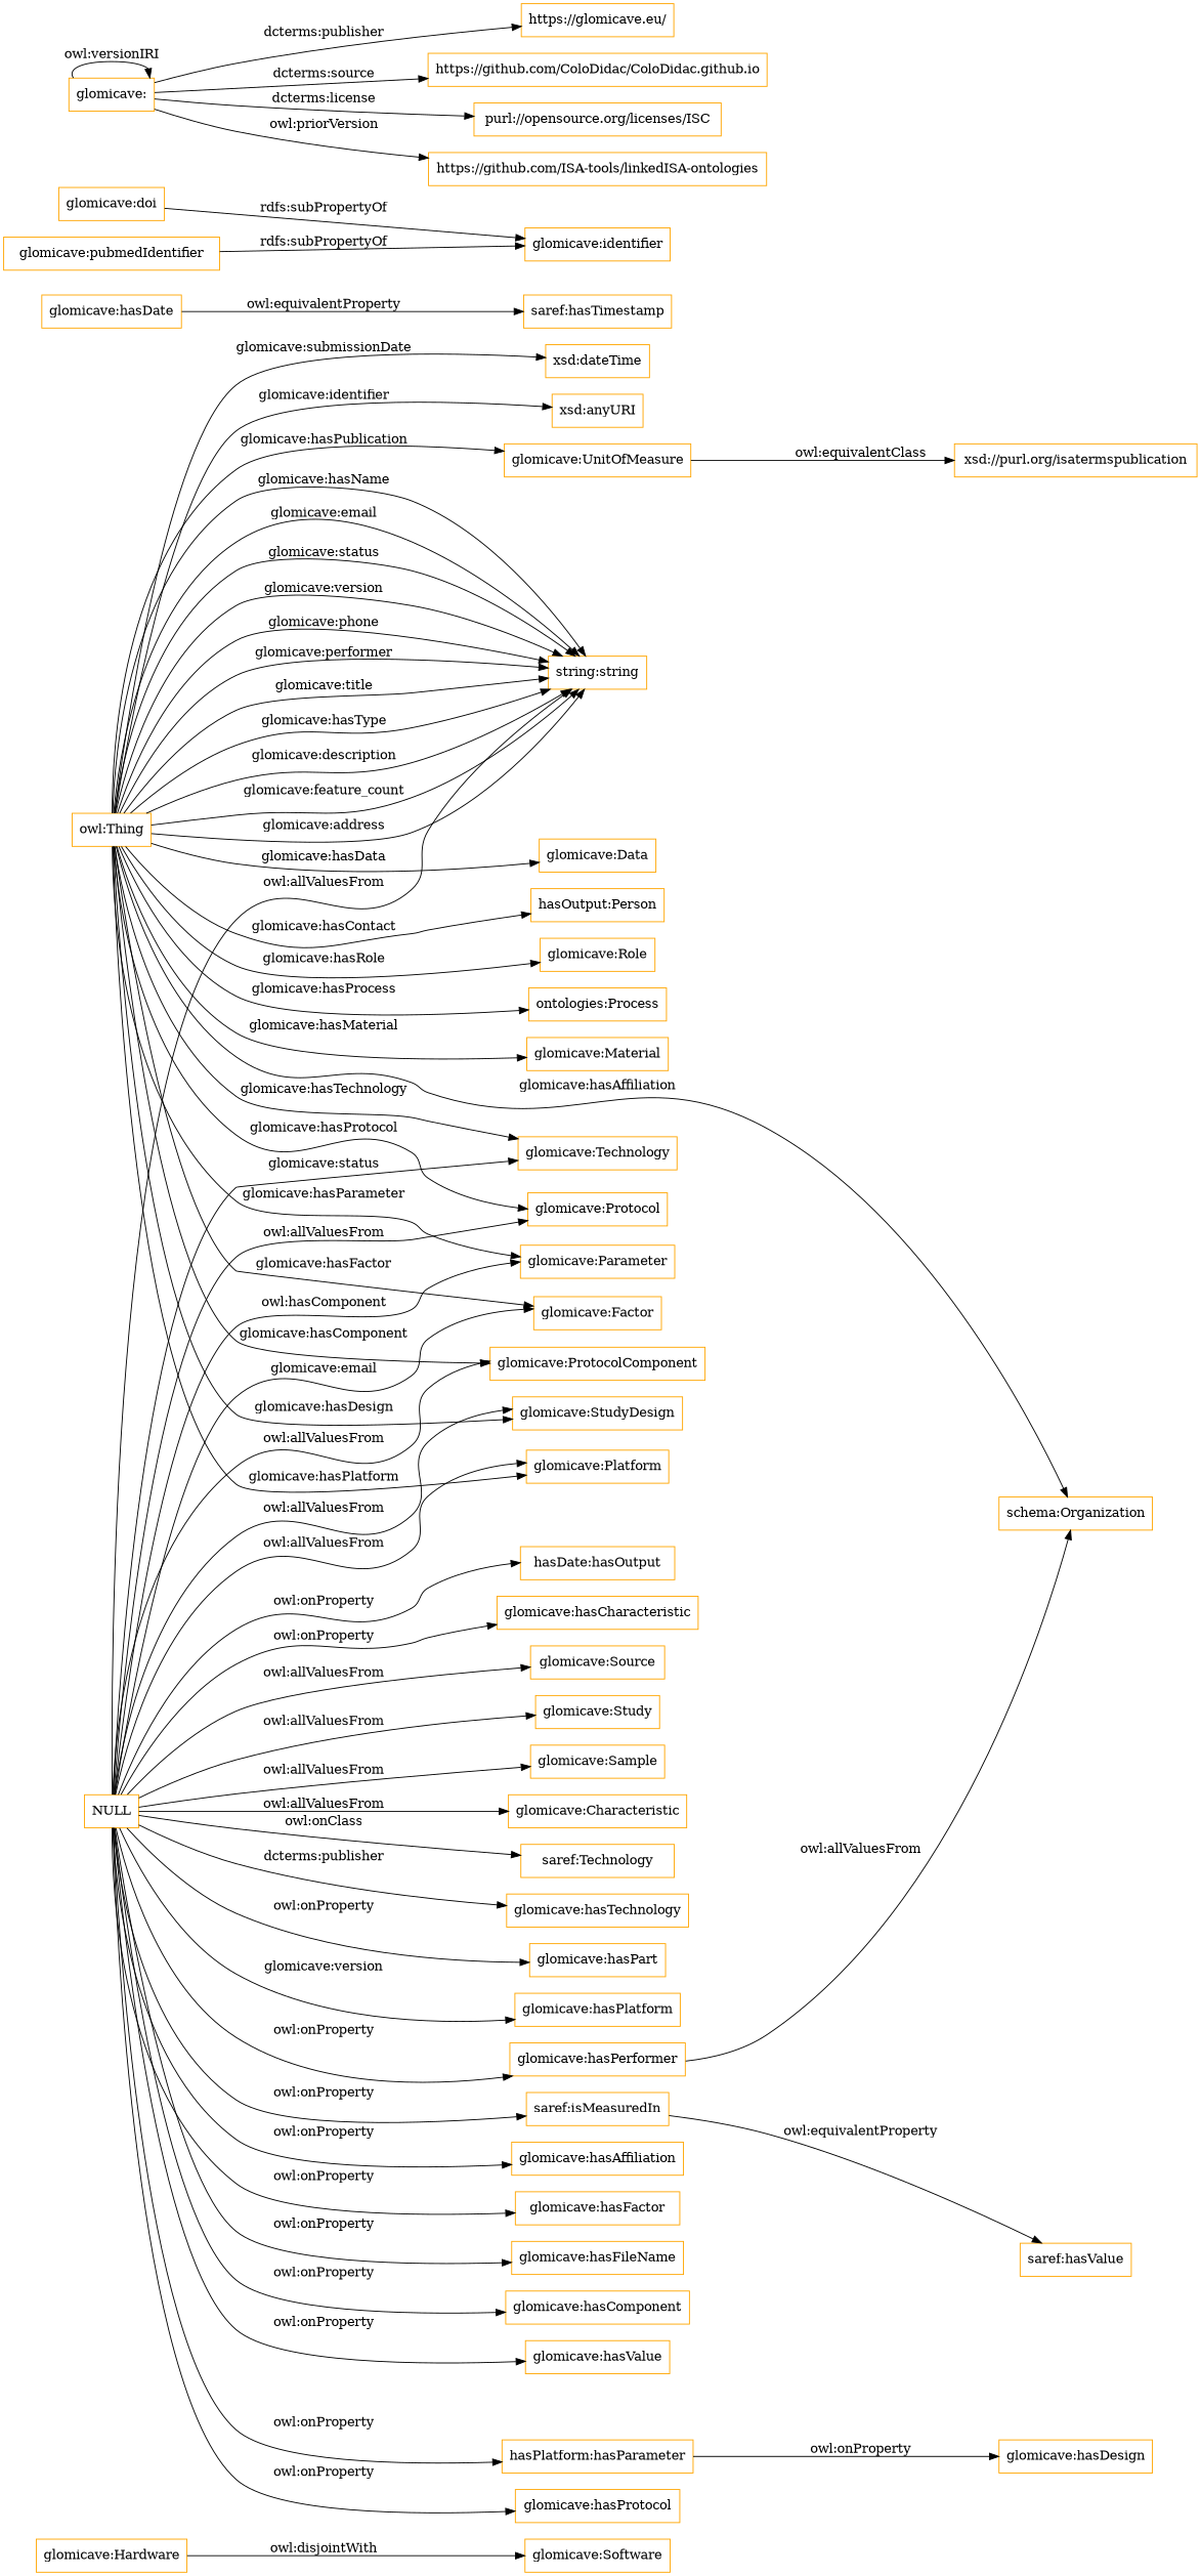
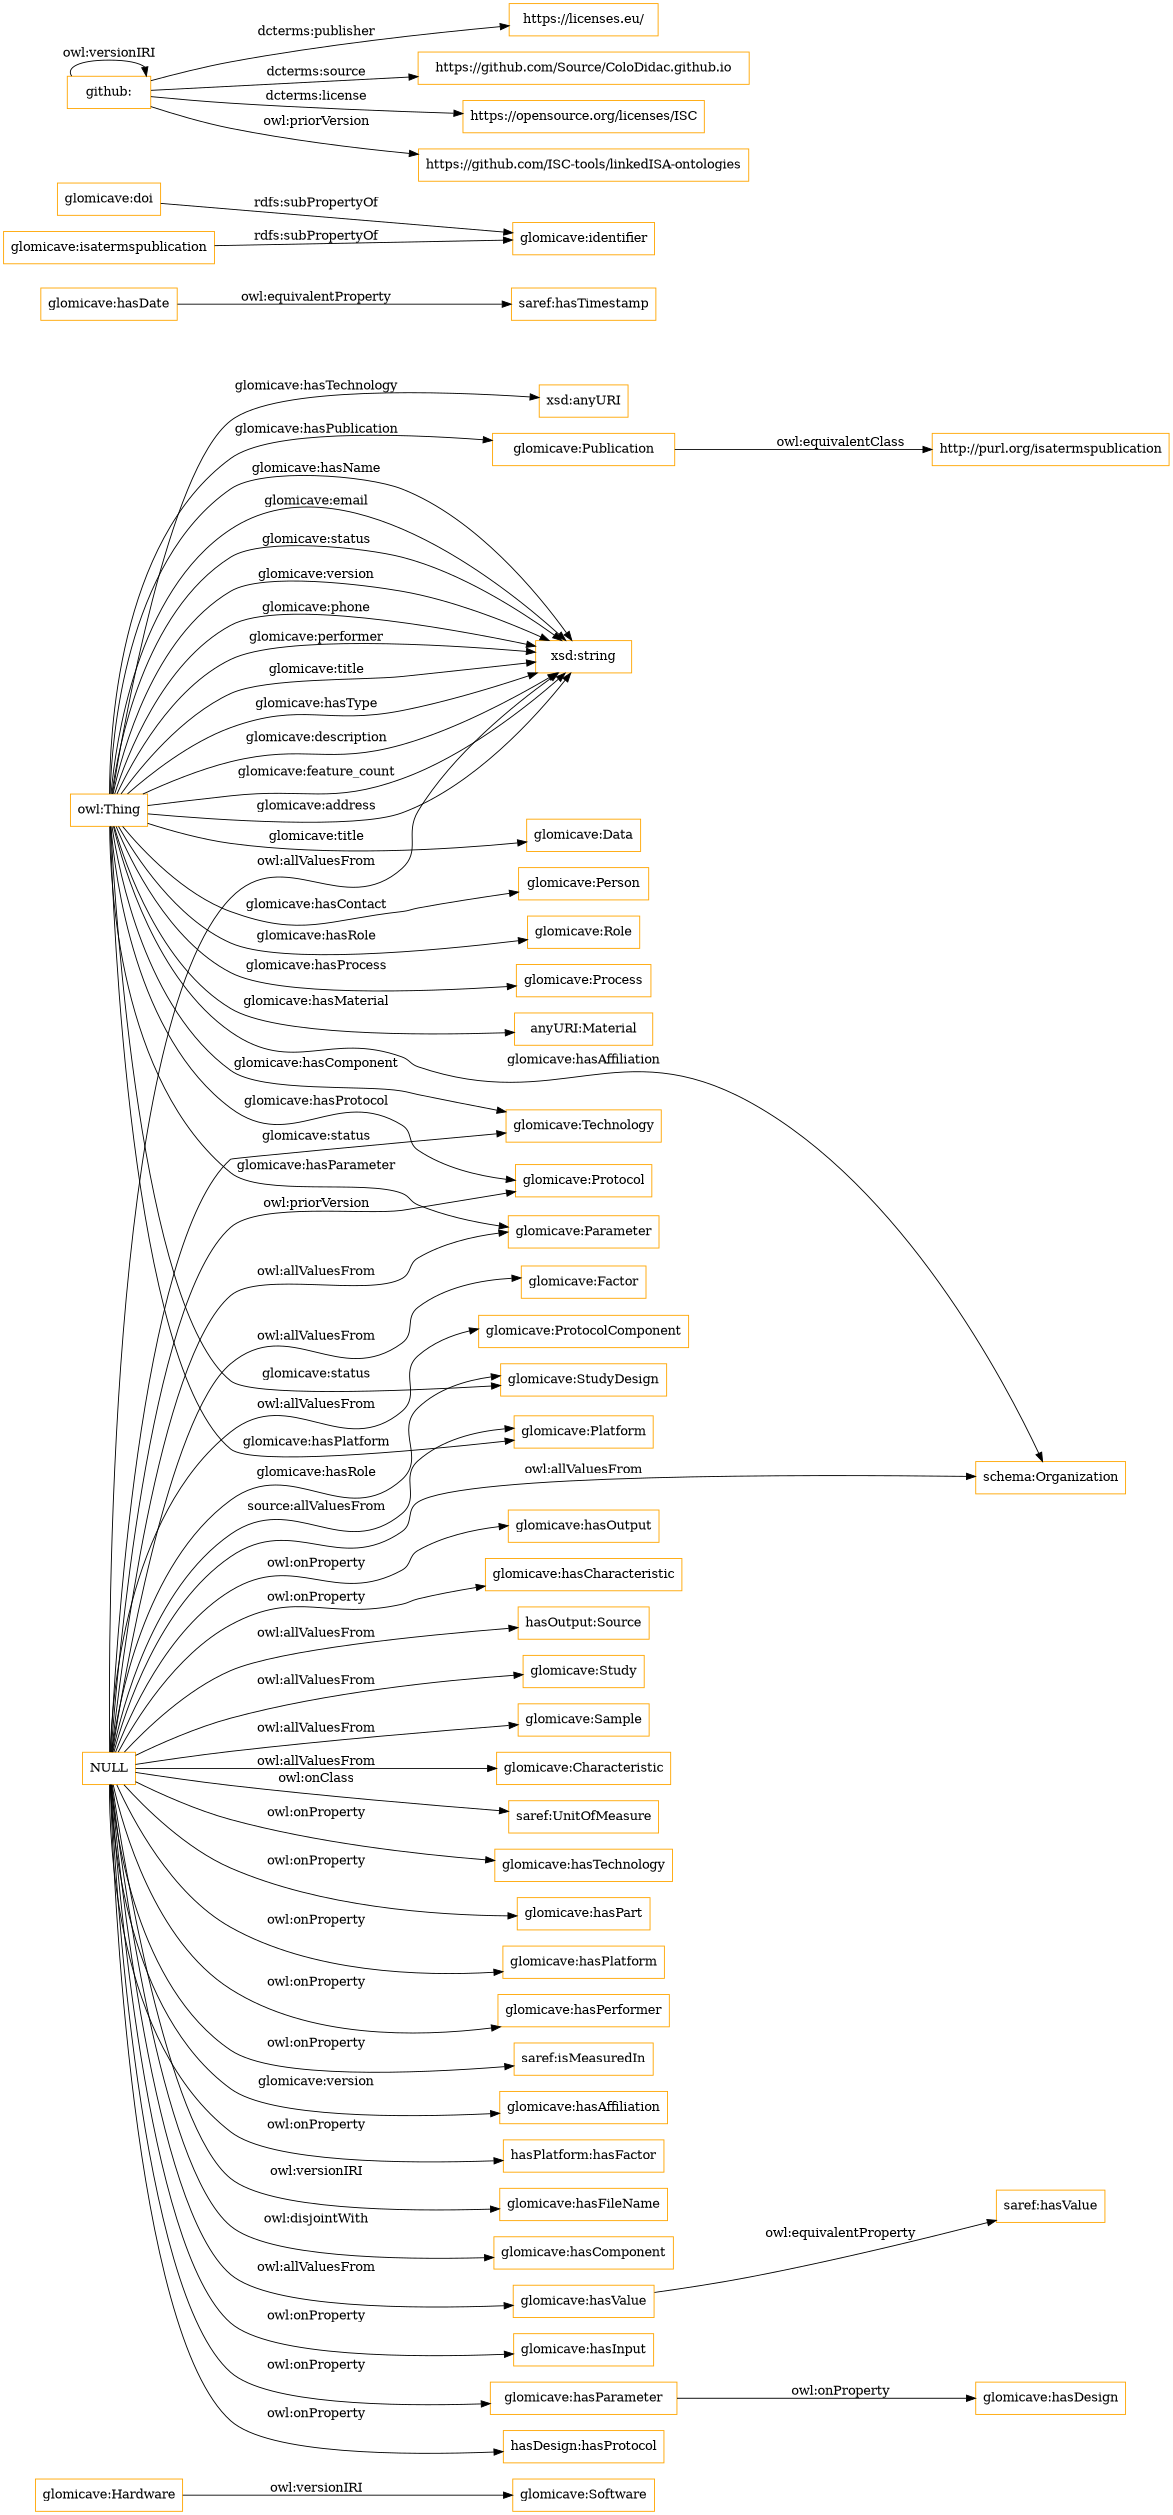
  digraph {
    rankdir=LR
    node [color=orange shape=rectangle]
    "glomicave:Hardware"
    "glomicave:Software"
-   "glomicave:Publication" [label="glomicave:UnitOfMeasure"]
-   "http://purl.org/isatermspublication" [label="xsd://purl.org/isatermspublication"]
+   "glomicave:Publication"
+   "http://purl.org/isatermspublication"
    NULL
    "glomicave:Technology"
    "schema:Organization"
    "glomicave:Protocol"
    "glomicave:ProtocolComponent"
    "glomicave:StudyDesign"
-   "glomicave:Source"
+   "glomicave:Source" [label="hasOutput:Source"]
    "glomicave:Platform"
    "glomicave:Study"
    "glomicave:Sample"
    "glomicave:Characteristic"
    "glomicave:Parameter"
-   "saref:UnitOfMeasure" [label="saref:Technology"]
+   "saref:UnitOfMeasure"
    "glomicave:Factor"
    "glomicave:hasTechnology"
    "glomicave:hasPart"
    "glomicave:hasPlatform"
    "glomicave:hasValue"
    "saref:isMeasuredIn"
    "glomicave:hasAffiliation"
-   "glomicave:hasFactor"
+   "glomicave:hasFactor" [label="hasPlatform:hasFactor"]
    "glomicave:hasFileName"
    "glomicave:hasComponent"
-   "glomicave:hasParameter" [label="hasPlatform:hasParameter"]
+   "glomicave:hasParameter"
+   "glomicave:hasInput"
    "glomicave:hasPerformer"
-   "glomicave:hasProtocol"
-   "glomicave:hasOutput" [label="hasDate:hasOutput"]
-   "xsd:string" [label="string:string"]
+   "glomicave:hasProtocol" [label="hasDesign:hasProtocol"]
+   "glomicave:hasOutput"
+   "xsd:string"
    "glomicave:hasCharacteristic"
    "saref:hasValue"
    "glomicave:hasDesign"
    "glomicave:hasDate"
    "saref:hasTimestamp"
    "glomicave:doi"
    "glomicave:identifier"
-   "glomicave:"
-   "https://glomicave.eu/"
-   "https://github.com/ColoDidac/ColoDidac.github.io"
-   "https://opensource.org/licenses/ISC" [label="purl://opensource.org/licenses/ISC"]
-   "https://github.com/ISA-tools/linkedISA-ontologies"
-   "glomicave:pubmedIdentifier"
+   "glomicave:" [label="github:"]
+   "https://glomicave.eu/" [label="https://licenses.eu/"]
+   "https://github.com/ColoDidac/ColoDidac.github.io" [label="https://github.com/Source/ColoDidac.github.io"]
+   "https://opensource.org/licenses/ISC"
+   "https://github.com/ISA-tools/linkedISA-ontologies" [label="https://github.com/ISC-tools/linkedISA-ontologies"]
+   "glomicave:pubmedIdentifier" [label="glomicave:isatermspublication"]
    "owl:Thing"
    "glomicave:Data"
-   "glomicave:Person" [label="hasOutput:Person"]
+   "glomicave:Person"
    "glomicave:Role"
-   "glomicave:Process" [label="ontologies:Process"]
-   "glomicave:Material"
-   "xsd:dateTime"
+   "glomicave:Process"
+   "glomicave:Material" [label="anyURI:Material"]
    "xsd:anyURI"
-   "glomicave:Hardware" -> "glomicave:Software" [label="owl:disjointWith"]
+   "glomicave:Hardware" -> "glomicave:Software" [label="owl:versionIRI"]
    "glomicave:Publication" -> "http://purl.org/isatermspublication" [label="owl:equivalentClass"]
    NULL -> "glomicave:Technology" [label="glomicave:status"]
-   "glomicave:hasPerformer" -> "schema:Organization" [label="owl:allValuesFrom"]
-   NULL -> "glomicave:Protocol" [label="owl:allValuesFrom"]
+   NULL -> "schema:Organization" [label="owl:allValuesFrom"]
+   NULL -> "glomicave:Protocol" [label="owl:priorVersion"]
    NULL -> "glomicave:ProtocolComponent" [label="owl:allValuesFrom"]
-   NULL -> "glomicave:StudyDesign" [label="owl:allValuesFrom"]
+   NULL -> "glomicave:StudyDesign" [label="glomicave:hasRole"]
    NULL -> "glomicave:Source" [label="owl:allValuesFrom"]
-   NULL -> "glomicave:Platform" [label="owl:allValuesFrom"]
+   NULL -> "glomicave:Platform" [label="source:allValuesFrom"]
    NULL -> "glomicave:Study" [label="owl:allValuesFrom"]
    NULL -> "glomicave:Sample" [label="owl:allValuesFrom"]
    NULL -> "glomicave:Characteristic" [label="owl:allValuesFrom"]
-   NULL -> "glomicave:Parameter" [label="owl:hasComponent"]
+   NULL -> "glomicave:Parameter" [label="owl:allValuesFrom"]
    NULL -> "saref:UnitOfMeasure" [label="owl:onClass"]
-   NULL -> "glomicave:Factor" [label="glomicave:email"]
-   NULL -> "glomicave:hasTechnology" [label="dcterms:publisher"]
+   NULL -> "glomicave:Factor" [label="owl:allValuesFrom"]
+   NULL -> "glomicave:hasTechnology" [label="owl:onProperty"]
    NULL -> "glomicave:hasPart" [label="owl:onProperty"]
-   NULL -> "glomicave:hasPlatform" [label="glomicave:version"]
-   NULL -> "glomicave:hasValue" [label="owl:onProperty"]
+   NULL -> "glomicave:hasPlatform" [label="owl:onProperty"]
+   NULL -> "glomicave:hasValue" [label="owl:allValuesFrom"]
    NULL -> "saref:isMeasuredIn" [label="owl:onProperty"]
-   NULL -> "glomicave:hasAffiliation" [label="owl:onProperty"]
+   NULL -> "glomicave:hasAffiliation" [label="glomicave:version"]
    NULL -> "glomicave:hasFactor" [label="owl:onProperty"]
-   NULL -> "glomicave:hasFileName" [label="owl:onProperty"]
-   NULL -> "glomicave:hasComponent" [label="owl:onProperty"]
+   NULL -> "glomicave:hasFileName" [label="owl:versionIRI"]
+   NULL -> "glomicave:hasComponent" [label="owl:disjointWith"]
    NULL -> "glomicave:hasParameter" [label="owl:onProperty"]
+   NULL -> "glomicave:hasInput" [label="owl:onProperty"]
    NULL -> "glomicave:hasPerformer" [label="owl:onProperty"]
    NULL -> "glomicave:hasProtocol" [label="owl:onProperty"]
    NULL -> "glomicave:hasOutput" [label="owl:onProperty"]
    NULL -> "xsd:string" [label="owl:allValuesFrom"]
    NULL -> "glomicave:hasCharacteristic" [label="owl:onProperty"]
-   "saref:isMeasuredIn" -> "saref:hasValue" [label="owl:equivalentProperty"]
+   "glomicave:hasValue" -> "saref:hasValue" [label="owl:equivalentProperty"]
    "glomicave:hasParameter" -> "glomicave:hasDesign" [label="owl:onProperty"]
    "glomicave:hasDate" -> "saref:hasTimestamp" [label="owl:equivalentProperty"]
    "glomicave:doi" -> "glomicave:identifier" [label="rdfs:subPropertyOf"]
    "glomicave:" -> "glomicave:" [label="owl:versionIRI"]
    "glomicave:" -> "https://glomicave.eu/" [label="dcterms:publisher"]
    "glomicave:" -> "https://github.com/ColoDidac/ColoDidac.github.io" [label="dcterms:source"]
    "glomicave:" -> "https://opensource.org/licenses/ISC" [label="dcterms:license"]
    "glomicave:" -> "https://github.com/ISA-tools/linkedISA-ontologies" [label="owl:priorVersion"]
    "glomicave:pubmedIdentifier" -> "glomicave:identifier" [label="rdfs:subPropertyOf"]
    "owl:Thing" -> "glomicave:Publication" [label="glomicave:hasPublication"]
-   "owl:Thing" -> "glomicave:Technology" [label="glomicave:hasTechnology"]
+   "owl:Thing" -> "glomicave:Technology" [label="glomicave:hasComponent"]
    "owl:Thing" -> "schema:Organization" [label="glomicave:hasAffiliation"]
    "owl:Thing" -> "glomicave:Protocol" [label="glomicave:hasProtocol"]
-   "owl:Thing" -> "glomicave:ProtocolComponent" [label="glomicave:hasComponent"]
-   "owl:Thing" -> "glomicave:StudyDesign" [label="glomicave:hasDesign"]
+   "owl:Thing" -> "glomicave:StudyDesign" [label="glomicave:status"]
    "owl:Thing" -> "glomicave:Platform" [label="glomicave:hasPlatform"]
    "owl:Thing" -> "glomicave:Parameter" [label="glomicave:hasParameter"]
-   "owl:Thing" -> "glomicave:Factor" [label="glomicave:hasFactor"]
    "owl:Thing" -> "xsd:string" [label="glomicave:status"]
    "owl:Thing" -> "xsd:string" [label="glomicave:version"]
    "owl:Thing" -> "xsd:string" [label="glomicave:phone"]
    "owl:Thing" -> "xsd:string" [label="glomicave:performer"]
    "owl:Thing" -> "xsd:string" [label="glomicave:title"]
    "owl:Thing" -> "xsd:string" [label="glomicave:hasType"]
    "owl:Thing" -> "xsd:string" [label="glomicave:description"]
    "owl:Thing" -> "xsd:string" [label="glomicave:feature_count"]
    "owl:Thing" -> "xsd:string" [label="glomicave:address"]
    "owl:Thing" -> "xsd:string" [label="glomicave:hasName"]
    "owl:Thing" -> "xsd:string" [label="glomicave:email"]
-   "owl:Thing" -> "glomicave:Data" [label="glomicave:hasData"]
+   "owl:Thing" -> "glomicave:Data" [label="glomicave:title"]
    "owl:Thing" -> "glomicave:Person" [label="glomicave:hasContact"]
    "owl:Thing" -> "glomicave:Role" [label="glomicave:hasRole"]
    "owl:Thing" -> "glomicave:Process" [label="glomicave:hasProcess"]
    "owl:Thing" -> "glomicave:Material" [label="glomicave:hasMaterial"]
-   "owl:Thing" -> "xsd:dateTime" [label="glomicave:submissionDate"]
-   "owl:Thing" -> "xsd:anyURI" [label="glomicave:identifier"]
+   "owl:Thing" -> "xsd:anyURI" [label="glomicave:hasTechnology"]
  }
